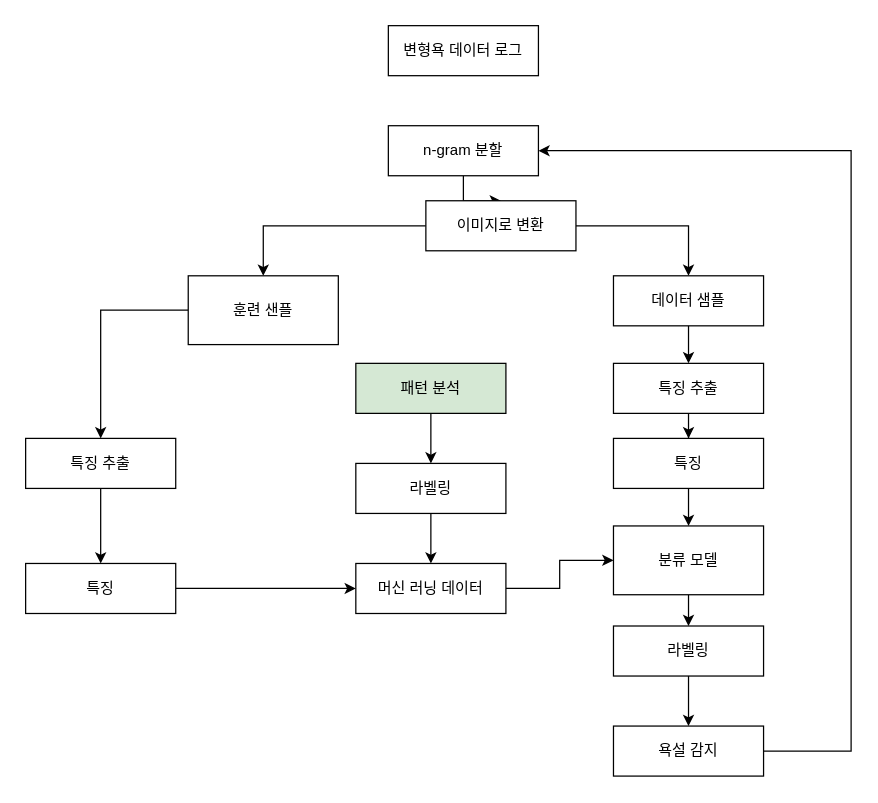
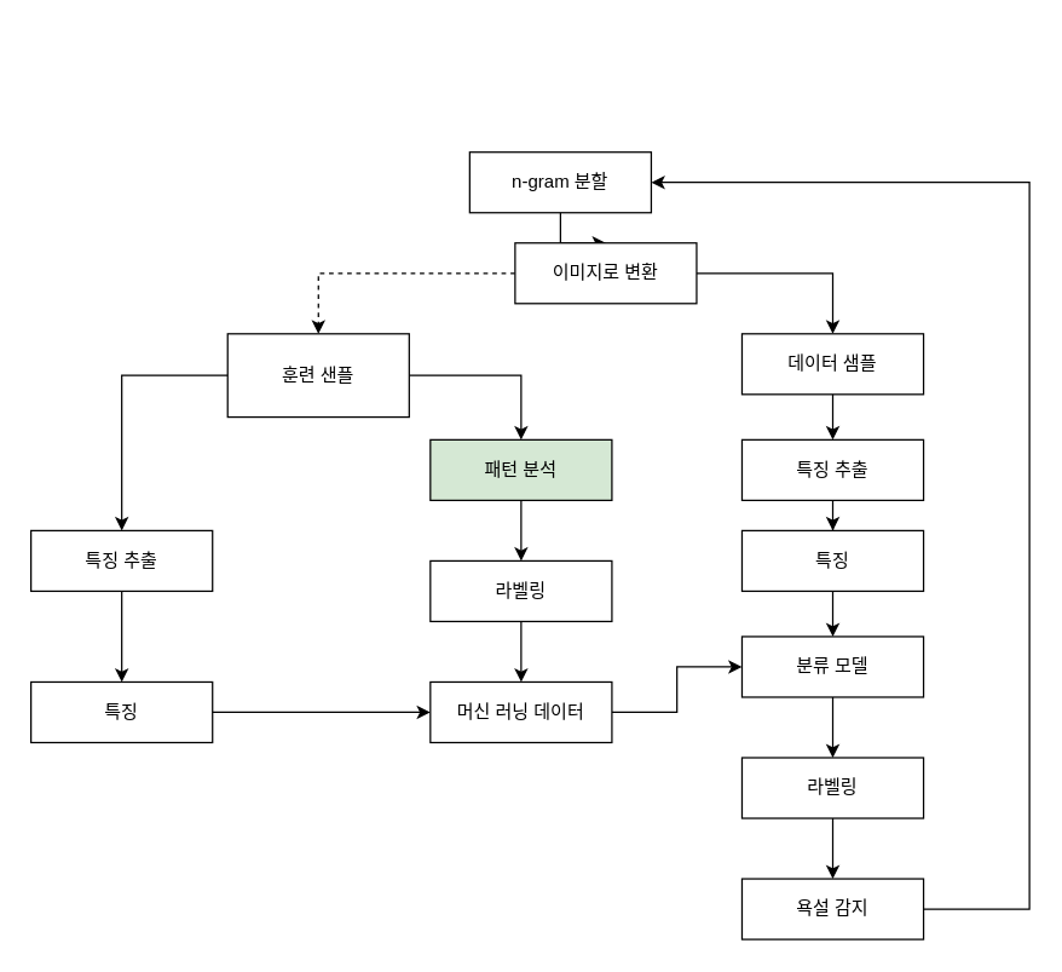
  <mxCell id="0" />
  <mxCell id="1" parent="0" />
- <mxCell id="2" value="변형욕 데이터 로그" style="rounded=0;whiteSpace=wrap;html=1;" vertex="1" parent="1"><mxGeometry x="310" y="20" width="120" height="40" as="geometry" /></mxCell>
  <mxCell id="3" style="edgeStyle=orthogonalEdgeStyle;rounded=0;orthogonalLoop=1;jettySize=auto;html=1;" edge="1" parent="1" source="4" target="7"><mxGeometry relative="1" as="geometry"><mxPoint x="370" y="190" as="targetPoint" /></mxGeometry></mxCell>
  <mxCell id="4" value="n-gram 분할" style="rounded=0;whiteSpace=wrap;html=1;" vertex="1" parent="1"><mxGeometry x="310" y="100" width="120" height="40" as="geometry" /></mxCell>
- <mxCell id="5" style="edgeStyle=orthogonalEdgeStyle;rounded=0;orthogonalLoop=1;jettySize=auto;html=1;" edge="1" parent="1" source="7" target="10"><mxGeometry relative="1" as="geometry"><mxPoint x="260" y="240" as="targetPoint" /></mxGeometry></mxCell>
+ <mxCell id="5" style="edgeStyle=orthogonalEdgeStyle;rounded=0;orthogonalLoop=1;jettySize=auto;html=1;dashed=1;" edge="1" parent="1" source="7" target="10"><mxGeometry relative="1" as="geometry"><mxPoint x="260" y="240" as="targetPoint" /></mxGeometry></mxCell>
  <mxCell id="6" style="edgeStyle=orthogonalEdgeStyle;rounded=0;orthogonalLoop=1;jettySize=auto;html=1;exitX=1;exitY=0.5;exitDx=0;exitDy=0;" edge="1" parent="1" source="7" target="20"><mxGeometry relative="1" as="geometry"><mxPoint x="550" y="230" as="targetPoint" /></mxGeometry></mxCell>
  <mxCell id="7" value="이미지로 변환" style="rounded=0;whiteSpace=wrap;html=1;" vertex="1" parent="1"><mxGeometry x="340" y="160" width="120" height="40" as="geometry" /></mxCell>
+ <mxCell id="8" style="edgeStyle=orthogonalEdgeStyle;rounded=0;orthogonalLoop=1;jettySize=auto;html=1;" edge="1" parent="1" source="10" target="12"><mxGeometry relative="1" as="geometry"><mxPoint x="290" y="300" as="targetPoint" /></mxGeometry></mxCell>
  <mxCell id="9" style="edgeStyle=orthogonalEdgeStyle;rounded=0;orthogonalLoop=1;jettySize=auto;html=1;" edge="1" parent="1" source="10" target="16"><mxGeometry relative="1" as="geometry"><mxPoint x="200" y="430" as="targetPoint" /></mxGeometry></mxCell>
  <mxCell id="10" value="훈련 샌플" style="rounded=0;whiteSpace=wrap;html=1;" vertex="1" parent="1"><mxGeometry x="150" y="220" width="120" height="55" as="geometry" /></mxCell>
  <mxCell id="11" style="edgeStyle=orthogonalEdgeStyle;rounded=0;orthogonalLoop=1;jettySize=auto;html=1;" edge="1" parent="1" source="12" target="14"><mxGeometry relative="1" as="geometry"><mxPoint x="344" y="380" as="targetPoint" /></mxGeometry></mxCell>
  <mxCell id="12" value="패턴 분석" style="rounded=0;whiteSpace=wrap;html=1;fillColor=#d5e8d4;" vertex="1" parent="1"><mxGeometry x="284" y="290" width="120" height="40" as="geometry" /></mxCell>
  <mxCell id="13" style="edgeStyle=orthogonalEdgeStyle;rounded=0;orthogonalLoop=1;jettySize=auto;html=1;" edge="1" parent="1" source="14" target="18"><mxGeometry relative="1" as="geometry"><mxPoint x="344" y="440" as="targetPoint" /></mxGeometry></mxCell>
  <mxCell id="14" value="라벨링" style="rounded=0;whiteSpace=wrap;html=1;" vertex="1" parent="1"><mxGeometry x="284" y="370" width="120" height="40" as="geometry" /></mxCell>
  <mxCell id="15" style="edgeStyle=orthogonalEdgeStyle;rounded=0;orthogonalLoop=1;jettySize=auto;html=1;" edge="1" parent="1" source="16" target="24"><mxGeometry relative="1" as="geometry"><mxPoint x="80" y="490" as="targetPoint" /></mxGeometry></mxCell>
  <mxCell id="16" value="특징 추출" style="rounded=0;whiteSpace=wrap;html=1;" vertex="1" parent="1"><mxGeometry x="20" y="350" width="120" height="40" as="geometry" /></mxCell>
  <mxCell id="17" style="edgeStyle=orthogonalEdgeStyle;rounded=0;orthogonalLoop=1;jettySize=auto;html=1;exitX=1;exitY=0.5;exitDx=0;exitDy=0;" edge="1" parent="1" source="18" target="28"><mxGeometry relative="1" as="geometry" /></mxCell>
  <mxCell id="18" value="머신 러닝 데이터" style="rounded=0;whiteSpace=wrap;html=1;" vertex="1" parent="1"><mxGeometry x="284" y="450" width="120" height="40" as="geometry" /></mxCell>
  <mxCell id="19" style="edgeStyle=orthogonalEdgeStyle;rounded=0;orthogonalLoop=1;jettySize=auto;html=1;" edge="1" parent="1" source="20" target="22"><mxGeometry relative="1" as="geometry"><mxPoint x="550" y="280" as="targetPoint" /></mxGeometry></mxCell>
  <mxCell id="20" value="데이터 샘플" style="rounded=0;whiteSpace=wrap;html=1;" vertex="1" parent="1"><mxGeometry x="490" y="220" width="120" height="40" as="geometry" /></mxCell>
  <mxCell id="21" style="edgeStyle=orthogonalEdgeStyle;rounded=0;orthogonalLoop=1;jettySize=auto;html=1;" edge="1" parent="1" source="22" target="26"><mxGeometry relative="1" as="geometry"><mxPoint x="550" y="380" as="targetPoint" /></mxGeometry></mxCell>
  <mxCell id="22" value="특징 추출" style="rounded=0;whiteSpace=wrap;html=1;" vertex="1" parent="1"><mxGeometry x="490" y="290" width="120" height="40" as="geometry" /></mxCell>
  <mxCell id="23" style="edgeStyle=orthogonalEdgeStyle;rounded=0;orthogonalLoop=1;jettySize=auto;html=1;" edge="1" parent="1" source="24" target="18"><mxGeometry relative="1" as="geometry" /></mxCell>
  <mxCell id="24" value="특징" style="rounded=0;whiteSpace=wrap;html=1;" vertex="1" parent="1"><mxGeometry x="20" y="450" width="120" height="40" as="geometry" /></mxCell>
  <mxCell id="25" style="edgeStyle=orthogonalEdgeStyle;rounded=0;orthogonalLoop=1;jettySize=auto;html=1;" edge="1" parent="1" source="26" target="28"><mxGeometry relative="1" as="geometry"><mxPoint x="550" y="430" as="targetPoint" /></mxGeometry></mxCell>
  <mxCell id="26" value="특징" style="rounded=0;whiteSpace=wrap;html=1;" vertex="1" parent="1"><mxGeometry x="490" y="350" width="120" height="40" as="geometry" /></mxCell>
  <mxCell id="27" style="edgeStyle=orthogonalEdgeStyle;rounded=0;orthogonalLoop=1;jettySize=auto;html=1;" edge="1" parent="1" source="28" target="30"><mxGeometry relative="1" as="geometry"><mxPoint x="550" y="520" as="targetPoint" /></mxGeometry></mxCell>
- <mxCell id="28" value="분류 모델" style="rounded=0;whiteSpace=wrap;html=1;" vertex="1" parent="1"><mxGeometry x="490" y="420" width="120" height="55" as="geometry" /></mxCell>
+ <mxCell id="28" value="분류 모델" style="rounded=0;whiteSpace=wrap;html=1;" vertex="1" parent="1"><mxGeometry x="490" y="420" width="120" height="40" as="geometry" /></mxCell>
  <mxCell id="29" style="edgeStyle=orthogonalEdgeStyle;rounded=0;orthogonalLoop=1;jettySize=auto;html=1;exitX=0.5;exitY=1;exitDx=0;exitDy=0;" edge="1" parent="1" source="30" target="32"><mxGeometry relative="1" as="geometry"><mxPoint x="550" y="590" as="targetPoint" /></mxGeometry></mxCell>
  <mxCell id="30" value="라벨링" style="rounded=0;whiteSpace=wrap;html=1;" vertex="1" parent="1"><mxGeometry x="490" y="500" width="120" height="40" as="geometry" /></mxCell>
  <mxCell id="31" style="edgeStyle=orthogonalEdgeStyle;rounded=0;orthogonalLoop=1;jettySize=auto;html=1;entryX=1;entryY=0.5;entryDx=0;entryDy=0;" edge="1" parent="1" source="32" target="4"><mxGeometry relative="1" as="geometry"><mxPoint x="700" y="420" as="targetPoint" /><Array as="points"><mxPoint x="680" y="600" /><mxPoint x="680" y="120" /></Array></mxGeometry></mxCell>
  <mxCell id="32" value="욕설 감지" style="rounded=0;whiteSpace=wrap;html=1;" vertex="1" parent="1"><mxGeometry x="490" y="580" width="120" height="40" as="geometry" /></mxCell>
